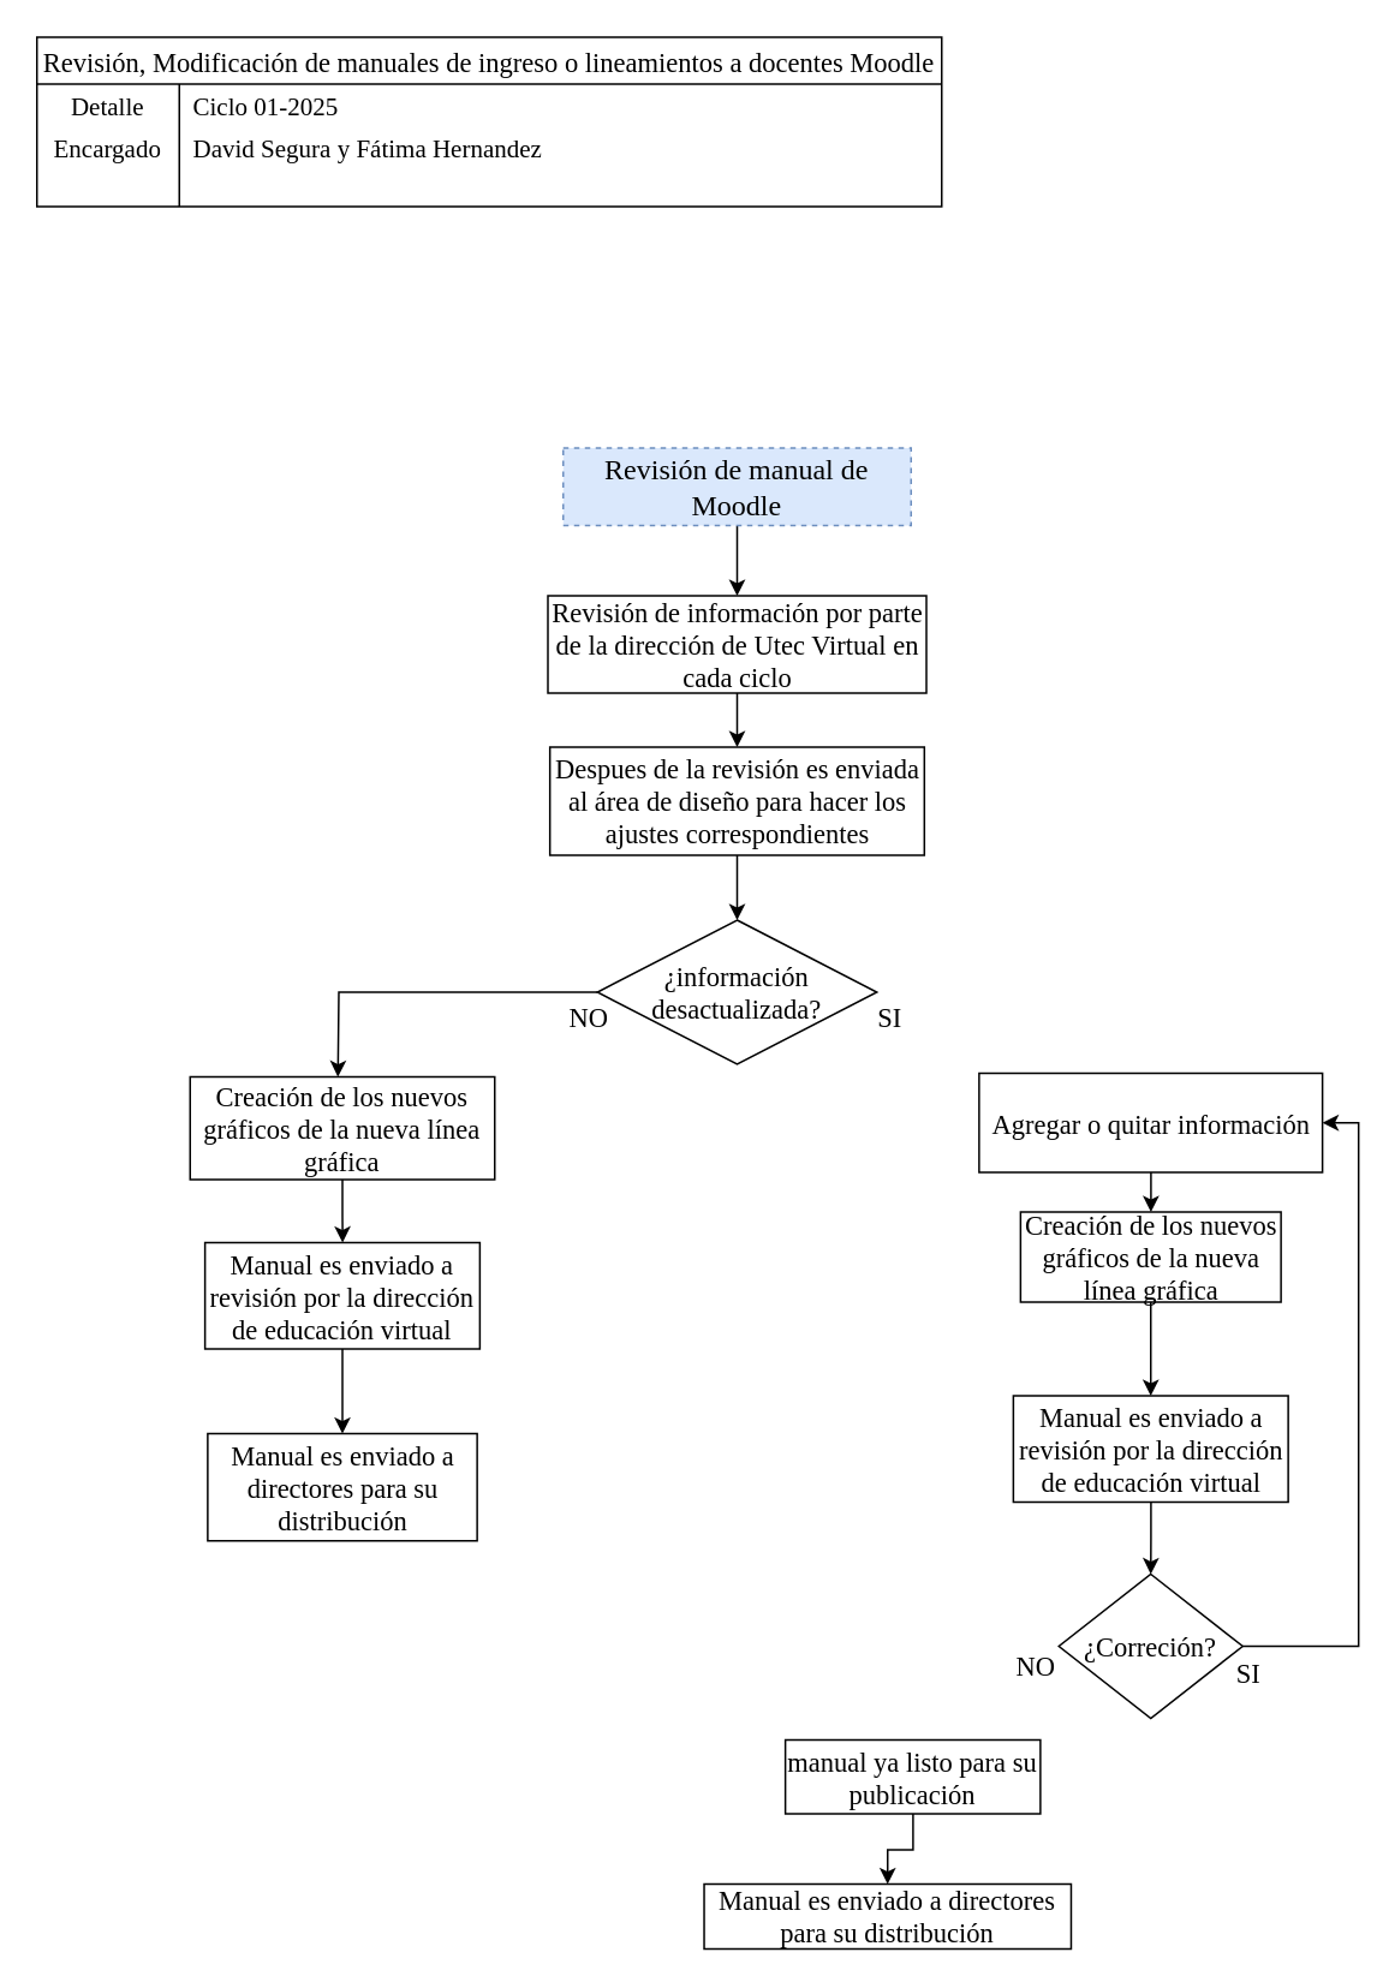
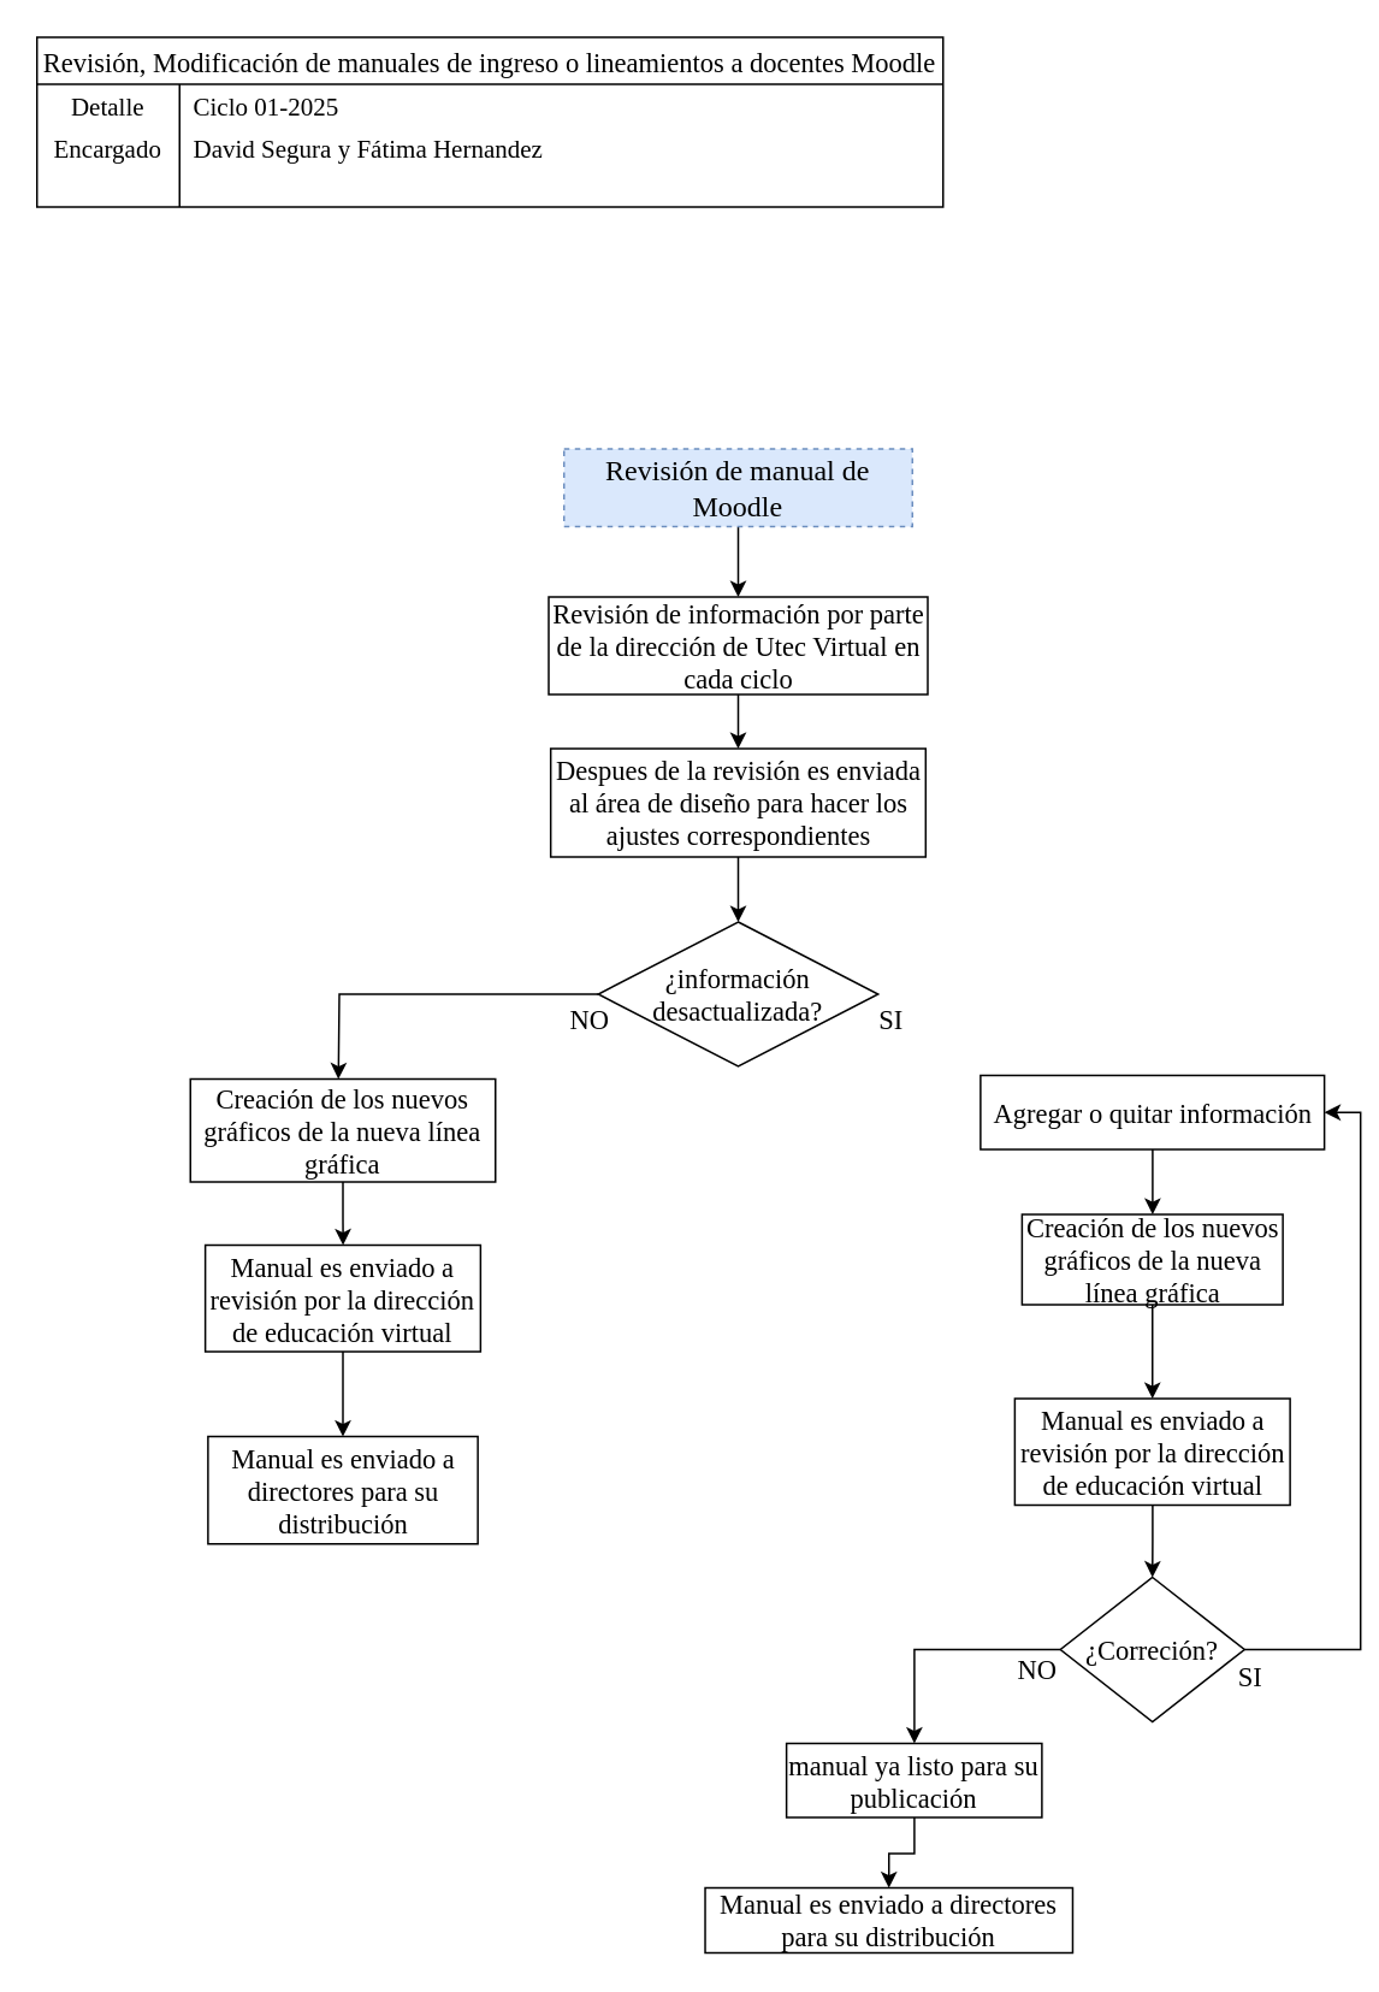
  <mxCell id="0" />
  <mxCell id="1" parent="0" />
  <mxCell id="2" value="&lt;span style=&quot;color: rgba(0, 0, 0, 0); font-family: monospace; font-size: 0px; text-wrap-mode: nowrap;&quot;&gt;%3CmxGraphModel%3E%3Croot%3E%3CmxCell%20id%3D%220%22%2F%3E%3CmxCell%20id%3D%221%22%20parent%3D%220%22%2F%3E%3CmxCell%20id%3D%222%22%20value%3D%22Crear%20tabla%20din%C3%A1mica%20para%20agrupar%20por%20facultad%20de%20Maestr%C3%ADa%20y%20contabilizar%20aulas%22%20style%3D%22whiteSpace%3Dwrap%3Bhtml%3D1%3Brounded%3D0%3BfontFamily%3DTimes%20New%20Roman%3BfontSize%3D14%3B%22%20vertex%3D%221%22%20parent%3D%221%22%3E%3CmxGeometry%20x%3D%22586.5%22%20y%3D%22691%22%20width%3D%22125%22%20height%3D%2264%22%20as%3D%22geometry%22%2F%3E%3C%2FmxCell%3E%3C%2Froot%3E%3C%2FmxGraphModel%3E&lt;/span&gt;" style="text;whiteSpace=wrap;html=1;" vertex="1" parent="1"><mxGeometry x="60" y="40" width="110" height="40" as="geometry" /></mxCell>
  <mxCell id="3" value="Revisión, Modificación de manuales de ingreso o lineamientos a docentes Moodle" style="shape=table;startSize=26;container=1;collapsible=0;childLayout=tableLayout;fixedRows=1;rowLines=0;fontStyle=0;fontSize=15;fontFamily=Times New Roman;" vertex="1" parent="1"><mxGeometry x="20" y="20" width="502" height="94" as="geometry" /></mxCell>
  <mxCell id="4" value="" style="shape=tableRow;horizontal=0;startSize=0;swimlaneHead=0;swimlaneBody=0;top=0;left=0;bottom=0;right=0;collapsible=0;dropTarget=0;fillColor=none;points=[[0,0.5],[1,0.5]];portConstraint=eastwest;strokeColor=inherit;fontSize=16;fontFamily=Times New Roman;" vertex="1" parent="3"><mxGeometry y="26" width="502" height="22" as="geometry" /></mxCell>
  <mxCell id="5" value="&lt;font style=&quot;font-size: 14px;&quot;&gt;Detalle&lt;/font&gt;&lt;div&gt;&lt;br&gt;&lt;/div&gt;" style="shape=partialRectangle;html=1;whiteSpace=wrap;connectable=0;fillColor=none;top=0;left=0;bottom=0;right=0;overflow=hidden;pointerEvents=1;strokeColor=inherit;fontSize=16;fontFamily=Times New Roman;" vertex="1" parent="4"><mxGeometry width="79" height="22" as="geometry"><mxRectangle width="79" height="22" as="alternateBounds" /></mxGeometry></mxCell>
  <mxCell id="6" value="&lt;font style=&quot;font-size: 14px;&quot;&gt;Ciclo 01-2025&lt;/font&gt;" style="shape=partialRectangle;html=1;whiteSpace=wrap;connectable=0;fillColor=none;top=0;left=0;bottom=0;right=0;align=left;spacingLeft=6;overflow=hidden;strokeColor=inherit;fontSize=16;fontFamily=Times New Roman;" vertex="1" parent="4"><mxGeometry x="79" width="423" height="22" as="geometry"><mxRectangle width="423" height="22" as="alternateBounds" /></mxGeometry></mxCell>
  <mxCell id="7" value="" style="shape=tableRow;horizontal=0;startSize=0;swimlaneHead=0;swimlaneBody=0;top=0;left=0;bottom=0;right=0;collapsible=0;dropTarget=0;fillColor=none;points=[[0,0.5],[1,0.5]];portConstraint=eastwest;strokeColor=inherit;fontSize=16;fontFamily=Times New Roman;" vertex="1" parent="3"><mxGeometry y="48" width="502" height="26" as="geometry" /></mxCell>
  <mxCell id="8" value="&lt;font style=&quot;font-size: 14px;&quot;&gt;Encargado&lt;/font&gt;" style="shape=partialRectangle;html=1;whiteSpace=wrap;connectable=0;fillColor=none;top=0;left=0;bottom=0;right=0;overflow=hidden;strokeColor=inherit;fontSize=16;fontFamily=Times New Roman;" vertex="1" parent="7"><mxGeometry width="79" height="26" as="geometry"><mxRectangle width="79" height="26" as="alternateBounds" /></mxGeometry></mxCell>
  <mxCell id="9" value="&lt;span style=&quot;font-size: 14px;&quot;&gt;David Segura y Fátima Hernandez&lt;/span&gt;" style="shape=partialRectangle;html=1;whiteSpace=wrap;connectable=0;fillColor=none;top=0;left=0;bottom=0;right=0;align=left;spacingLeft=6;overflow=hidden;strokeColor=inherit;fontSize=16;fontFamily=Times New Roman;" vertex="1" parent="7"><mxGeometry x="79" width="423" height="26" as="geometry"><mxRectangle width="423" height="26" as="alternateBounds" /></mxGeometry></mxCell>
  <mxCell id="10" value="" style="shape=tableRow;horizontal=0;startSize=0;swimlaneHead=0;swimlaneBody=0;top=0;left=0;bottom=0;right=0;collapsible=0;dropTarget=0;fillColor=none;points=[[0,0.5],[1,0.5]];portConstraint=eastwest;strokeColor=inherit;fontSize=16;fontFamily=Times New Roman;" vertex="1" parent="3"><mxGeometry y="74" width="502" height="20" as="geometry" /></mxCell>
  <mxCell id="11" value="" style="shape=partialRectangle;html=1;whiteSpace=wrap;connectable=0;fillColor=none;top=0;left=0;bottom=0;right=0;overflow=hidden;strokeColor=inherit;fontSize=16;fontFamily=Times New Roman;" vertex="1" parent="10"><mxGeometry width="79" height="20" as="geometry"><mxRectangle width="79" height="20" as="alternateBounds" /></mxGeometry></mxCell>
  <mxCell id="12" value="" style="shape=partialRectangle;html=1;whiteSpace=wrap;connectable=0;fillColor=none;top=0;left=0;bottom=0;right=0;align=left;spacingLeft=6;overflow=hidden;strokeColor=inherit;fontSize=16;fontFamily=Times New Roman;" vertex="1" parent="10"><mxGeometry x="79" width="423" height="20" as="geometry"><mxRectangle width="423" height="20" as="alternateBounds" /></mxGeometry></mxCell>
  <mxCell id="13" value="" style="edgeStyle=orthogonalEdgeStyle;rounded=0;orthogonalLoop=1;jettySize=auto;html=1;fontSize=15;" edge="1" parent="1" source="14" target="16"><mxGeometry relative="1" as="geometry" /></mxCell>
  <mxCell id="14" value="&lt;font style=&quot;font-size: 16px;&quot; face=&quot;Times New Roman&quot;&gt;Revisión de manual de Moodle&lt;/font&gt;" style="rounded=0;whiteSpace=wrap;html=1;fillColor=#dae8fc;strokeColor=#6c8ebf;fontSize=15;dashed=1;" vertex="1" parent="1"><mxGeometry x="312" y="248" width="193" height="43" as="geometry" /></mxCell>
  <mxCell id="15" value="" style="edgeStyle=orthogonalEdgeStyle;rounded=0;orthogonalLoop=1;jettySize=auto;html=1;fontSize=15;" edge="1" parent="1" source="16" target="18"><mxGeometry relative="1" as="geometry" /></mxCell>
  <mxCell id="16" value="&lt;font face=&quot;Times New Roman&quot;&gt;Revisión de información por parte de la dirección de Utec Virtual en cada ciclo&lt;/font&gt;" style="rounded=0;whiteSpace=wrap;html=1;fontSize=15;" vertex="1" parent="1"><mxGeometry x="303.5" y="330" width="210" height="54" as="geometry" /></mxCell>
  <mxCell id="17" value="" style="edgeStyle=orthogonalEdgeStyle;rounded=0;orthogonalLoop=1;jettySize=auto;html=1;fontSize=15;" edge="1" parent="1" source="18" target="20"><mxGeometry relative="1" as="geometry" /></mxCell>
  <mxCell id="18" value="&lt;font face=&quot;Times New Roman&quot;&gt;Despues de la revisión es enviada al área de diseño para hacer los ajustes correspondientes&lt;/font&gt;" style="whiteSpace=wrap;html=1;fontSize=15;rounded=0;" vertex="1" parent="1"><mxGeometry x="304.62" y="414" width="207.75" height="60" as="geometry" /></mxCell>
  <mxCell id="19" value="" style="edgeStyle=orthogonalEdgeStyle;rounded=0;orthogonalLoop=1;jettySize=auto;html=1;fontSize=15;" edge="1" parent="1" source="20"><mxGeometry relative="1" as="geometry"><mxPoint x="187" y="597" as="targetPoint" /></mxGeometry></mxCell>
  <mxCell id="20" value="&lt;font face=&quot;Times New Roman&quot;&gt;¿información desactualizada?&lt;/font&gt;" style="rhombus;whiteSpace=wrap;html=1;fontSize=15;rounded=0;" vertex="1" parent="1"><mxGeometry x="330.99" y="510" width="155.01" height="80" as="geometry" /></mxCell>
  <mxCell id="21" value="&lt;font face=&quot;Times New Roman&quot;&gt;NO&lt;/font&gt;" style="text;html=1;align=center;verticalAlign=middle;resizable=0;points=[];autosize=1;strokeColor=none;fillColor=none;fontSize=15;" vertex="1" parent="1"><mxGeometry x="305.62" y="549" width="40" height="30" as="geometry" /></mxCell>
  <mxCell id="22" value="&lt;font face=&quot;Times New Roman&quot;&gt;SI&lt;/font&gt;" style="text;html=1;align=center;verticalAlign=middle;resizable=0;points=[];autosize=1;strokeColor=none;fillColor=none;fontSize=15;" vertex="1" parent="1"><mxGeometry x="477" y="549" width="31" height="30" as="geometry" /></mxCell>
  <mxCell id="23" value="" style="edgeStyle=orthogonalEdgeStyle;rounded=0;orthogonalLoop=1;jettySize=auto;html=1;fontSize=15;" edge="1" parent="1" source="24" target="26"><mxGeometry relative="1" as="geometry" /></mxCell>
- <mxCell id="24" value="&lt;font face=&quot;Times New Roman&quot;&gt;Agregar o quitar información&lt;/font&gt;" style="whiteSpace=wrap;html=1;fontSize=15;rounded=0;" vertex="1" parent="1"><mxGeometry x="542.75" y="595" width="190.5" height="55" as="geometry" /></mxCell>
+ <mxCell id="24" value="&lt;font face=&quot;Times New Roman&quot;&gt;Agregar o quitar información&lt;/font&gt;" style="whiteSpace=wrap;html=1;fontSize=15;rounded=0;" vertex="1" parent="1"><mxGeometry x="542.75" y="595" width="190.5" height="41" as="geometry" /></mxCell>
  <mxCell id="25" value="" style="edgeStyle=orthogonalEdgeStyle;rounded=0;orthogonalLoop=1;jettySize=auto;html=1;fontSize=15;" edge="1" parent="1" source="26" target="32"><mxGeometry relative="1" as="geometry" /></mxCell>
  <mxCell id="26" value="&lt;font face=&quot;Times New Roman&quot;&gt;Creación de los nuevos gráficos de la nueva línea gráfica&lt;/font&gt;" style="whiteSpace=wrap;html=1;fontSize=15;rounded=0;" vertex="1" parent="1"><mxGeometry x="565.75" y="672" width="144.5" height="50" as="geometry" /></mxCell>
  <mxCell id="27" value="" style="edgeStyle=orthogonalEdgeStyle;rounded=0;orthogonalLoop=1;jettySize=auto;html=1;fontSize=15;" edge="1" parent="1" source="28" target="30"><mxGeometry relative="1" as="geometry" /></mxCell>
  <mxCell id="28" value="&lt;font face=&quot;Times New Roman&quot;&gt;Creación de los nuevos gráficos de la nueva línea gráfica&lt;/font&gt;" style="whiteSpace=wrap;html=1;fontSize=15;rounded=0;" vertex="1" parent="1"><mxGeometry x="105" y="597" width="169" height="57" as="geometry" /></mxCell>
  <mxCell id="29" value="" style="edgeStyle=orthogonalEdgeStyle;rounded=0;orthogonalLoop=1;jettySize=auto;html=1;fontSize=15;" edge="1" parent="1" source="30" target="41"><mxGeometry relative="1" as="geometry" /></mxCell>
  <mxCell id="30" value="&lt;font face=&quot;Times New Roman&quot;&gt;Manual es enviado a revisión por la dirección de educación virtual&lt;/font&gt;" style="whiteSpace=wrap;html=1;fontSize=15;rounded=0;" vertex="1" parent="1"><mxGeometry x="113.25" y="689" width="152.5" height="59" as="geometry" /></mxCell>
  <mxCell id="31" value="" style="edgeStyle=orthogonalEdgeStyle;rounded=0;orthogonalLoop=1;jettySize=auto;html=1;fontSize=15;" edge="1" parent="1" source="32" target="35"><mxGeometry relative="1" as="geometry" /></mxCell>
  <mxCell id="32" value="&lt;font face=&quot;Times New Roman&quot;&gt;Manual es enviado a revisión por la dirección de educación virtual&lt;/font&gt;" style="whiteSpace=wrap;html=1;fontSize=15;rounded=0;" vertex="1" parent="1"><mxGeometry x="561.75" y="774" width="152.5" height="59" as="geometry" /></mxCell>
  <mxCell id="33" style="edgeStyle=orthogonalEdgeStyle;rounded=0;orthogonalLoop=1;jettySize=auto;html=1;exitX=1;exitY=0.5;exitDx=0;exitDy=0;entryX=1;entryY=0.5;entryDx=0;entryDy=0;fontSize=15;" edge="1" parent="1" source="35" target="24"><mxGeometry relative="1" as="geometry" /></mxCell>
+ <mxCell id="34" value="" style="edgeStyle=orthogonalEdgeStyle;rounded=0;orthogonalLoop=1;jettySize=auto;html=1;fontSize=15;" edge="1" parent="1" source="35" target="38"><mxGeometry relative="1" as="geometry" /></mxCell>
  <mxCell id="35" value="&lt;font face=&quot;Times New Roman&quot;&gt;¿Correción?&lt;/font&gt;" style="rhombus;whiteSpace=wrap;html=1;fontSize=15;rounded=0;" vertex="1" parent="1"><mxGeometry x="587" y="873" width="102" height="80" as="geometry" /></mxCell>
  <mxCell id="36" value="&lt;font face=&quot;Times New Roman&quot;&gt;SI&lt;/font&gt;" style="text;html=1;align=center;verticalAlign=middle;resizable=0;points=[];autosize=1;strokeColor=none;fillColor=none;fontSize=15;" vertex="1" parent="1"><mxGeometry x="676" y="913" width="31" height="30" as="geometry" /></mxCell>
  <mxCell id="37" value="" style="edgeStyle=orthogonalEdgeStyle;rounded=0;orthogonalLoop=1;jettySize=auto;html=1;fontSize=15;" edge="1" parent="1" source="38" target="40"><mxGeometry relative="1" as="geometry" /></mxCell>
  <mxCell id="38" value="&lt;font face=&quot;Times New Roman&quot;&gt;manual ya listo para su publicación&lt;/font&gt;" style="whiteSpace=wrap;html=1;fontSize=15;rounded=0;" vertex="1" parent="1"><mxGeometry x="435.25" y="965" width="141.5" height="41" as="geometry" /></mxCell>
  <mxCell id="39" value="&lt;font face=&quot;Times New Roman&quot;&gt;NO&lt;/font&gt;&lt;div&gt;&lt;br&gt;&lt;/div&gt;" style="text;html=1;align=center;verticalAlign=middle;resizable=0;points=[];autosize=1;strokeColor=none;fillColor=none;fontSize=15;" vertex="1" parent="1"><mxGeometry x="553.81" y="909" width="40" height="48" as="geometry" /></mxCell>
  <mxCell id="40" value="&lt;font face=&quot;Times New Roman&quot;&gt;Manual es enviado a directores para su distribución&lt;/font&gt;" style="whiteSpace=wrap;html=1;fontSize=15;rounded=0;" vertex="1" parent="1"><mxGeometry x="390.19" y="1045" width="203.62" height="36" as="geometry" /></mxCell>
  <mxCell id="41" value="&lt;font face=&quot;Times New Roman&quot;&gt;Manual es enviado a directores para su distribución&lt;/font&gt;" style="whiteSpace=wrap;html=1;fontSize=15;rounded=0;" vertex="1" parent="1"><mxGeometry x="114.75" y="795" width="149.5" height="59.5" as="geometry" /></mxCell>
